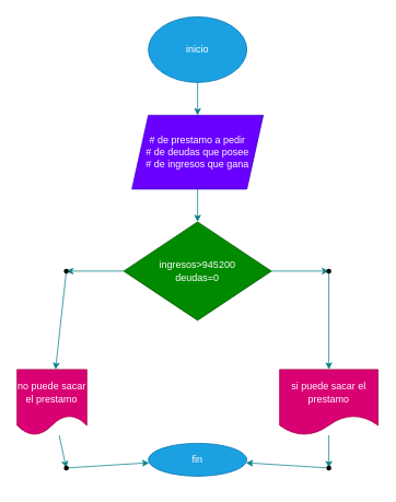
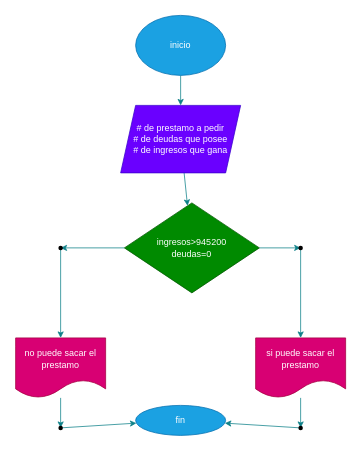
  <mxCell id="0" />
  <mxCell id="1" parent="0" />
  <mxCell id="2" value="" style="edgeStyle=none;html=1;fillColor=#b0e3e6;strokeColor=#0e8088;" edge="1" parent="1" source="3" target="5"><mxGeometry relative="1" as="geometry" /></mxCell>
  <mxCell id="3" value="inicio" style="ellipse;whiteSpace=wrap;html=1;fillColor=#1ba1e2;fontColor=#ffffff;strokeColor=#006EAF;" vertex="1" parent="1"><mxGeometry x="180" y="20" width="120" height="80" as="geometry" /></mxCell>
  <mxCell id="4" value="" style="edgeStyle=none;html=1;fillColor=#b0e3e6;strokeColor=#0e8088;" edge="1" parent="1" source="5" target="8"><mxGeometry relative="1" as="geometry" /></mxCell>
  <mxCell id="5" value="# de prestamo a pedir&lt;br&gt;# de deudas que posee&lt;br&gt;# de ingresos que gana" style="shape=parallelogram;perimeter=parallelogramPerimeter;whiteSpace=wrap;html=1;fixedSize=1;fillColor=#6a00ff;fontColor=#ffffff;strokeColor=#3700CC;" vertex="1" parent="1"><mxGeometry x="160" y="140" width="160" height="90" as="geometry" /></mxCell>
  <mxCell id="6" value="" style="edgeStyle=none;html=1;fillColor=#b0e3e6;strokeColor=#0e8088;" edge="1" parent="1" source="8" target="14"><mxGeometry relative="1" as="geometry" /></mxCell>
  <mxCell id="7" value="" style="edgeStyle=none;html=1;fillColor=#b0e3e6;strokeColor=#0e8088;" edge="1" parent="1" source="8" target="16"><mxGeometry relative="1" as="geometry" /></mxCell>
- <mxCell id="8" value="ingresos&amp;gt;945200&lt;br&gt;deudas=0" style="rhombus;whiteSpace=wrap;html=1;fillColor=#008a00;fontColor=#ffffff;strokeColor=#005700;" vertex="1" parent="1"><mxGeometry x="150" y="270" width="180" height="120" as="geometry" /></mxCell>
+ <mxCell id="8" value="ingresos&amp;gt;945200&lt;br&gt;deudas=0" style="rhombus;whiteSpace=wrap;html=1;fillColor=#008a00;fontColor=#ffffff;strokeColor=#005700;" vertex="1" parent="1"><mxGeometry x="165" y="270" width="180" height="120" as="geometry" /></mxCell>
  <mxCell id="9" value="" style="edgeStyle=none;html=1;fillColor=#b0e3e6;strokeColor=#0e8088;" edge="1" parent="1" source="10" target="18"><mxGeometry relative="1" as="geometry" /></mxCell>
  <mxCell id="10" value="si puede sacar el prestamo" style="shape=document;whiteSpace=wrap;html=1;boundedLbl=1;fillColor=#d80073;fontColor=#ffffff;strokeColor=#A50040;" vertex="1" parent="1"><mxGeometry x="340" y="450" width="120" height="80" as="geometry" /></mxCell>
  <mxCell id="11" value="" style="edgeStyle=none;html=1;fillColor=#b0e3e6;strokeColor=#0e8088;" edge="1" parent="1" source="12" target="20"><mxGeometry relative="1" as="geometry" /></mxCell>
- <mxCell id="12" value="no puede sacar el prestamo" style="shape=document;whiteSpace=wrap;html=1;boundedLbl=1;fillColor=#d80073;fontColor=#ffffff;strokeColor=#A50040;" vertex="1" parent="1"><mxGeometry x="20" y="450" width="85" height="80" as="geometry" /></mxCell>
+ <mxCell id="12" value="no puede sacar el prestamo" style="shape=document;whiteSpace=wrap;html=1;boundedLbl=1;fillColor=#d80073;fontColor=#ffffff;strokeColor=#A50040;" vertex="1" parent="1"><mxGeometry x="20" y="450" width="120" height="80" as="geometry" /></mxCell>
  <mxCell id="13" value="" style="edgeStyle=none;html=1;fillColor=#b0e3e6;strokeColor=#0e8088;" edge="1" parent="1" source="14" target="10"><mxGeometry relative="1" as="geometry" /></mxCell>
  <mxCell id="14" value="" style="shape=waypoint;sketch=0;size=6;pointerEvents=1;points=[];fillColor=default;resizable=0;rotatable=0;perimeter=centerPerimeter;snapToPoint=1;" vertex="1" parent="1"><mxGeometry x="380" y="310" width="40" height="40" as="geometry" /></mxCell>
  <mxCell id="15" value="" style="edgeStyle=none;html=1;fillColor=#b0e3e6;strokeColor=#0e8088;" edge="1" parent="1" source="16" target="12"><mxGeometry relative="1" as="geometry" /></mxCell>
  <mxCell id="16" value="" style="shape=waypoint;sketch=0;size=6;pointerEvents=1;points=[];fillColor=default;resizable=0;rotatable=0;perimeter=centerPerimeter;snapToPoint=1;" vertex="1" parent="1"><mxGeometry x="60" y="310" width="40" height="40" as="geometry" /></mxCell>
  <mxCell id="17" value="" style="edgeStyle=none;html=1;fillColor=#b0e3e6;strokeColor=#0e8088;" edge="1" parent="1" source="18" target="21"><mxGeometry relative="1" as="geometry" /></mxCell>
  <mxCell id="18" value="" style="shape=waypoint;sketch=0;size=6;pointerEvents=1;points=[];fillColor=default;resizable=0;rotatable=0;perimeter=centerPerimeter;snapToPoint=1;" vertex="1" parent="1"><mxGeometry x="380" y="550" width="40" height="40" as="geometry" /></mxCell>
  <mxCell id="19" value="" style="edgeStyle=none;html=1;fillColor=#b0e3e6;strokeColor=#0e8088;" edge="1" parent="1" source="20" target="21"><mxGeometry relative="1" as="geometry" /></mxCell>
  <mxCell id="20" value="" style="shape=waypoint;sketch=0;size=6;pointerEvents=1;points=[];fillColor=default;resizable=0;rotatable=0;perimeter=centerPerimeter;snapToPoint=1;" vertex="1" parent="1"><mxGeometry x="60" y="550" width="40" height="40" as="geometry" /></mxCell>
  <mxCell id="21" value="fin" style="ellipse;whiteSpace=wrap;html=1;sketch=0;fillColor=#1ba1e2;fontColor=#ffffff;strokeColor=#006EAF;" vertex="1" parent="1"><mxGeometry x="180" y="540" width="120" height="40" as="geometry" /></mxCell>
